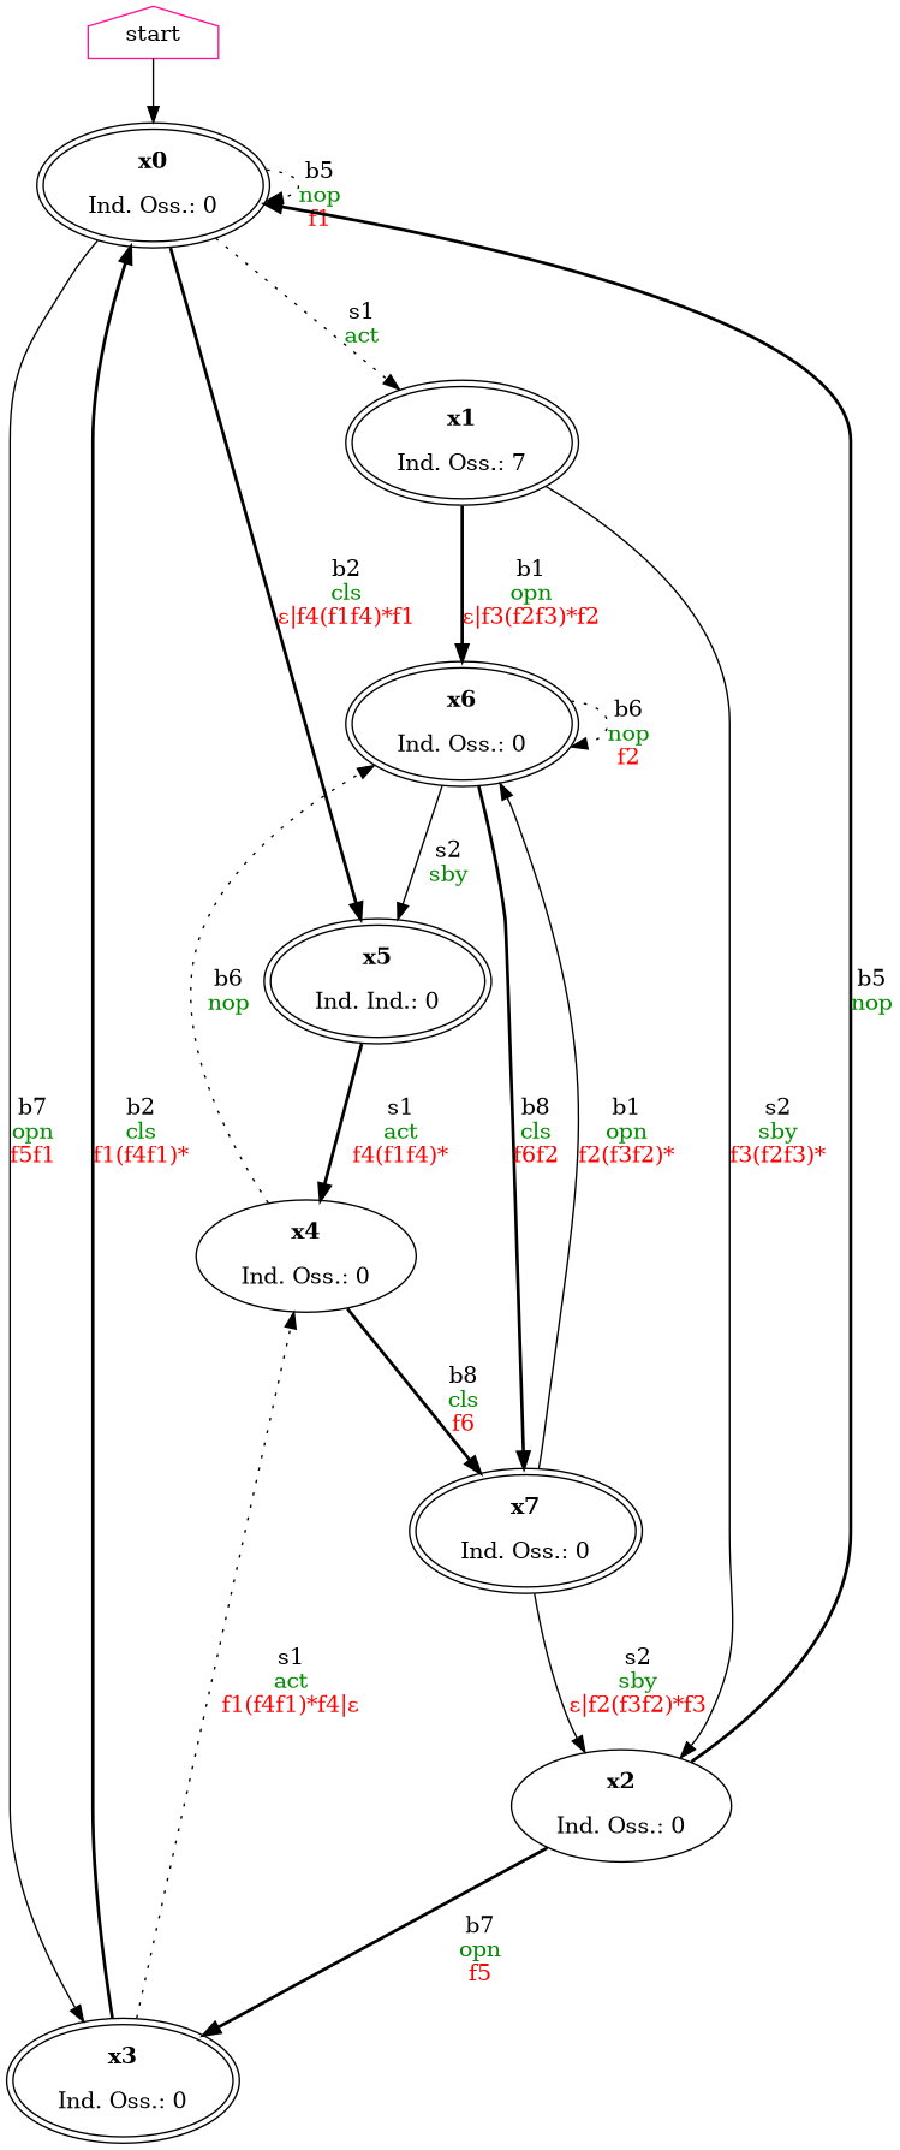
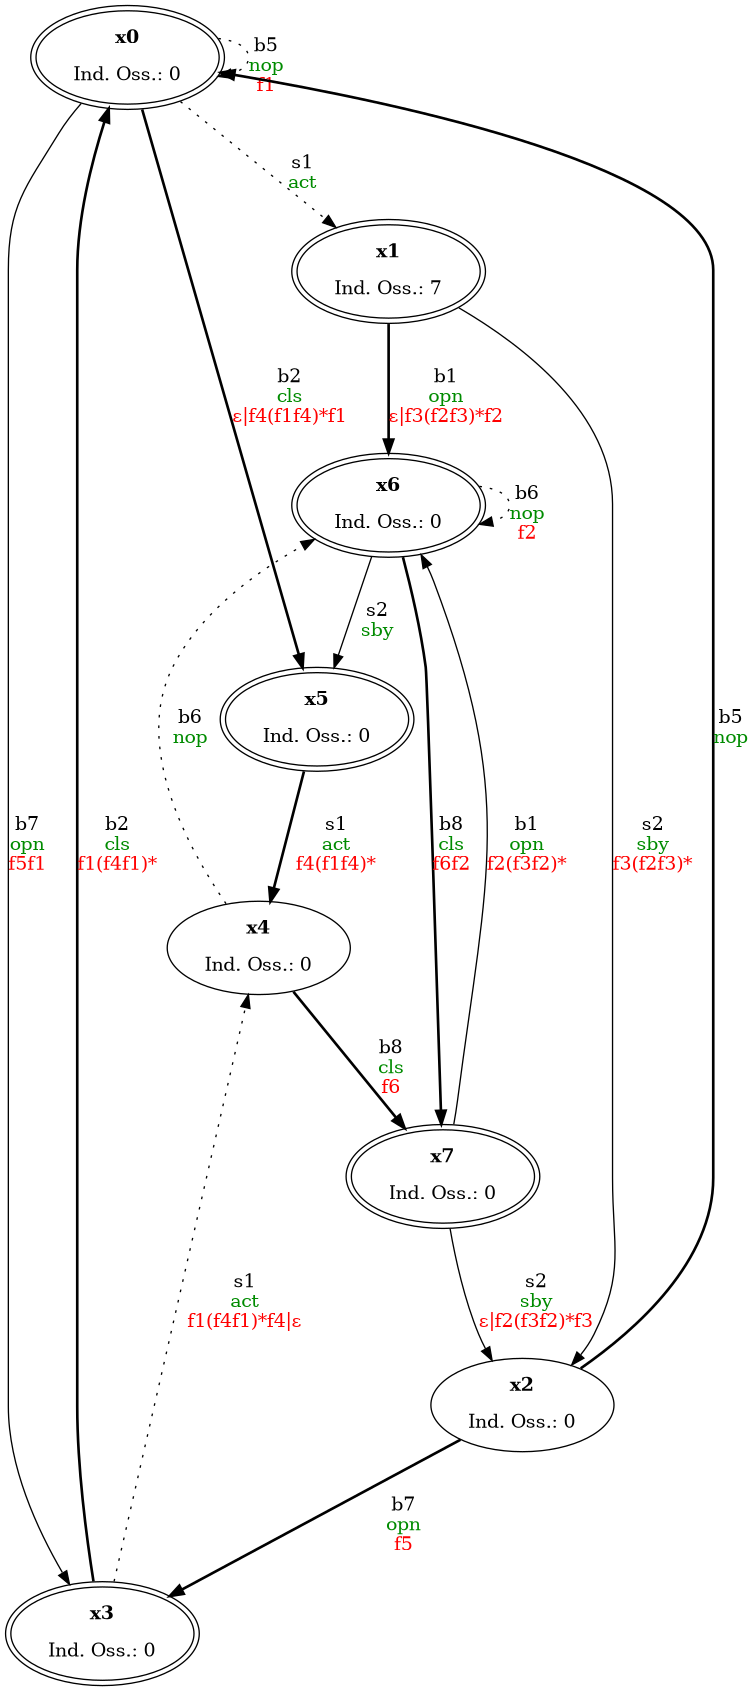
  digraph {
    node [peripheries=2]
    edge [style=bold]
-   start [color=deeppink shape=house peripheries=""]
    n2 [label=<<b>x0</b><br/> <br/>Ind. Oss.: 0>]
    n3 [label=<<b>x1</b><br/> <br/>Ind. Oss.: 7>]
    n4 [label=<<b>x3</b><br/> <br/>Ind. Oss.: 0>]
-   n5 [label=<<b>x5</b><br/> <br/>Ind. Ind.: 0>]
+   n5 [label=<<b>x5</b><br/> <br/>Ind. Oss.: 0>]
    n6 [label=<<b>x6</b><br/> <br/>Ind. Oss.: 0>]
    n7 [label=<<b>x2</b><br/> <br/>Ind. Oss.: 0> peripheries=""]
    n8 [label=<<b>x4</b><br/> <br/>Ind. Oss.: 0> peripheries=""]
    n9 [label=<<b>x7</b><br/> <br/>Ind. Oss.: 0>]
-   start -> n2 [style=solid]
    n2 -> n2 [label=<<br/>b5<br/><font color="green4">nop</font><br/><font color="red">f1</font>> style=dotted]
    n2 -> n3 [label=<<br/>s1<br/><font color="green4">act</font>> style=dotted]
    n2 -> n4 [label=<<br/>b7<br/><font color="green4">opn</font><br/><font color="red">f5f1</font>> style=solid]
    n2 -> n5 [label=<<br/>b2<br/><font color="green4">cls</font><br/><font color="red">ε|f4(f1f4)*f1</font>>]
    n3 -> n6 [label=<<br/>b1<br/><font color="green4">opn</font><br/><font color="red">ε|f3(f2f3)*f2</font>>]
    n3 -> n7 [label=<<br/>s2<br/><font color="green4">sby</font><br/><font color="red">f3(f2f3)*</font>> style=solid]
    n4 -> n2 [label=<<br/>b2<br/><font color="green4">cls</font><br/><font color="red">f1(f4f1)*</font>>]
    n4 -> n8 [label=<<br/>s1<br/><font color="green4">act</font><br/><font color="red">f1(f4f1)*f4|ε</font>> style=dotted]
    n5 -> n8 [label=<<br/>s1<br/><font color="green4">act</font><br/><font color="red">f4(f1f4)*</font>>]
    n6 -> n5 [label=<<br/>s2<br/><font color="green4">sby</font>> style=solid]
    n6 -> n6 [label=<<br/>b6<br/><font color="green4">nop</font><br/><font color="red">f2</font>> style=dotted]
    n6 -> n9 [label=<<br/>b8<br/><font color="green4">cls</font><br/><font color="red">f6f2</font>>]
    n7 -> n2 [label=<<br/>b5<br/><font color="green4">nop</font>>]
    n7 -> n4 [label=<<br/>b7<br/><font color="green4">opn</font><br/><font color="red">f5</font>>]
    n8 -> n6 [label=<<br/>b6<br/><font color="green4">nop</font>> style=dotted]
    n8 -> n9 [label=<<br/>b8<br/><font color="green4">cls</font><br/><font color="red">f6</font>>]
    n9 -> n6 [label=<<br/>b1<br/><font color="green4">opn</font><br/><font color="red">f2(f3f2)*</font>> style=solid]
    n9 -> n7 [label=<<br/>s2<br/><font color="green4">sby</font><br/><font color="red">ε|f2(f3f2)*f3</font>> style=solid]
  }
